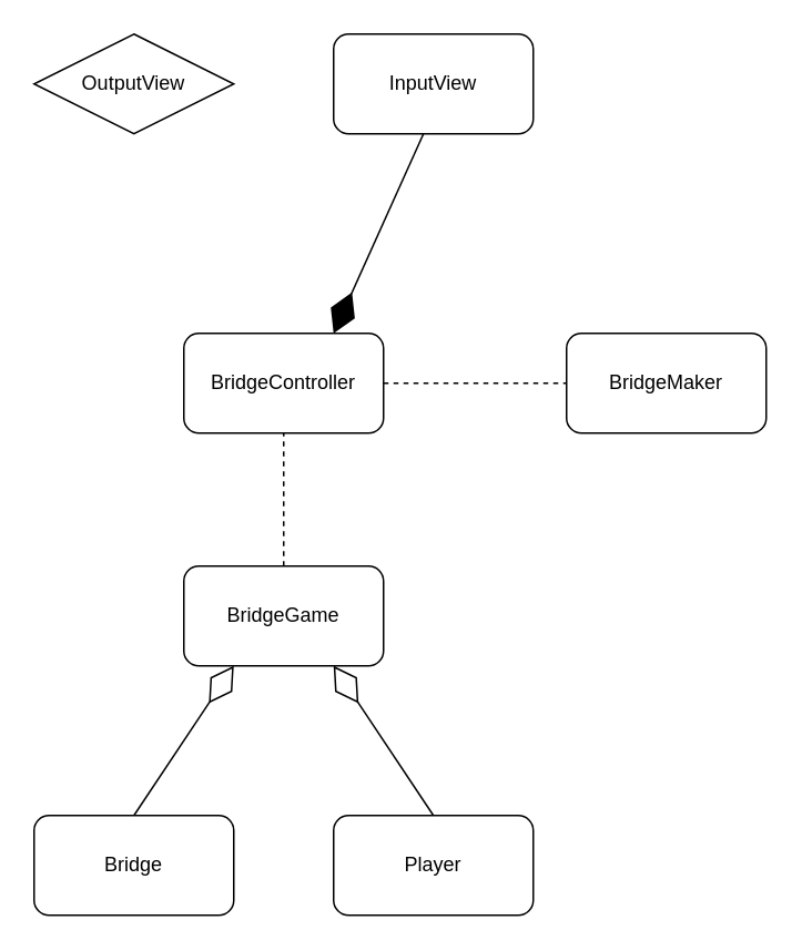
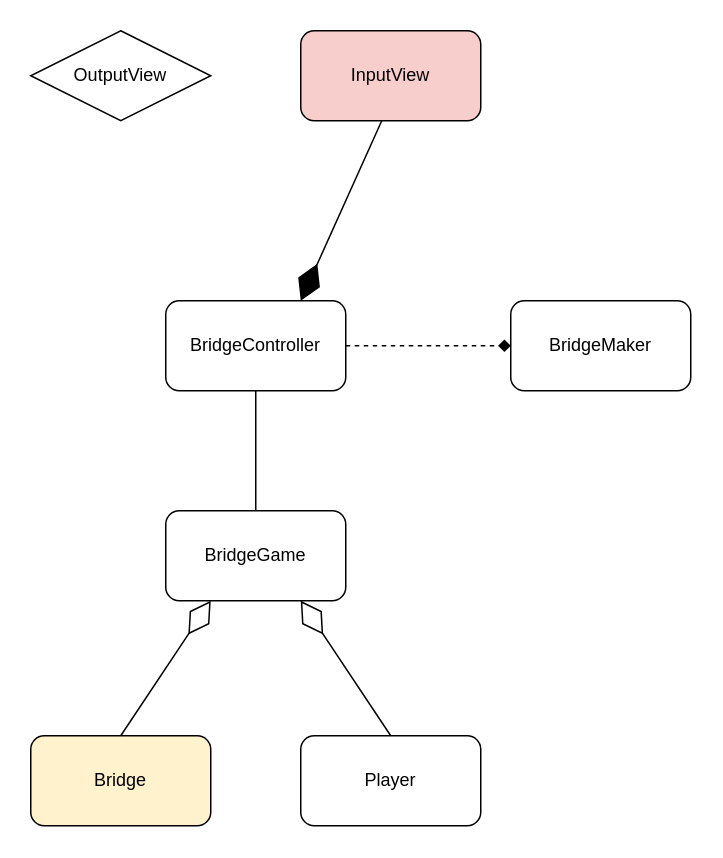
  <mxCell id="0" />
  <mxCell id="1" parent="0" />
  <mxCell id="2" value="BridgeController" style="rounded=1;whiteSpace=wrap;html=1;" vertex="1" parent="1"><mxGeometry x="110" y="200" width="120" height="60" as="geometry" /></mxCell>
- <mxCell id="3" value="InputView" style="rounded=1;whiteSpace=wrap;html=1;" vertex="1" parent="1"><mxGeometry x="200" y="20" width="120" height="60" as="geometry" /></mxCell>
+ <mxCell id="3" value="InputView" style="rounded=1;whiteSpace=wrap;html=1;fillColor=#f8cecc;" vertex="1" parent="1"><mxGeometry x="200" y="20" width="120" height="60" as="geometry" /></mxCell>
  <mxCell id="4" value="OutputView" style="rhombus;whiteSpace=wrap;html=1;" vertex="1" parent="1"><mxGeometry x="20" y="20" width="120" height="60" as="geometry" /></mxCell>
  <mxCell id="5" value="" style="endArrow=diamondThin;endFill=1;endSize=24;html=1;rounded=0;exitX=0.45;exitY=1;exitDx=0;exitDy=0;exitPerimeter=0;entryX=0.75;entryY=0;entryDx=0;entryDy=0;" edge="1" parent="1" source="3" target="2"><mxGeometry width="160" relative="1" as="geometry"><mxPoint x="380" y="250" as="sourcePoint" /><mxPoint x="540" y="250" as="targetPoint" /></mxGeometry></mxCell>
- <mxCell id="6" value="" style="endArrow=none;html=1;rounded=0;entryX=0;entryY=0.5;entryDx=0;entryDy=0;dashed=1;" edge="1" parent="1" source="2" target="7"><mxGeometry width="50" height="50" relative="1" as="geometry"><mxPoint x="430" y="270" as="sourcePoint" /><mxPoint x="360" y="230" as="targetPoint" /></mxGeometry></mxCell>
+ <mxCell id="6" value="" style="endArrow=diamond;html=1;rounded=0;entryX=0;entryY=0.5;entryDx=0;entryDy=0;dashed=1;" edge="1" parent="1" source="2" target="7"><mxGeometry width="50" height="50" relative="1" as="geometry"><mxPoint x="430" y="270" as="sourcePoint" /><mxPoint x="360" y="230" as="targetPoint" /></mxGeometry></mxCell>
  <mxCell id="7" value="BridgeMaker" style="rounded=1;whiteSpace=wrap;html=1;" vertex="1" parent="1"><mxGeometry x="340" y="200" width="120" height="60" as="geometry" /></mxCell>
  <mxCell id="8" value="BridgeGame" style="rounded=1;whiteSpace=wrap;html=1;" vertex="1" parent="1"><mxGeometry x="110" y="340" width="120" height="60" as="geometry" /></mxCell>
- <mxCell id="9" value="" style="endArrow=none;html=1;rounded=0;entryX=0.5;entryY=1;entryDx=0;entryDy=0;dashed=1;" edge="1" parent="1" source="8" target="2"><mxGeometry width="50" height="50" relative="1" as="geometry"><mxPoint x="430" y="370" as="sourcePoint" /><mxPoint x="480" y="320" as="targetPoint" /></mxGeometry></mxCell>
- <mxCell id="10" value="Bridge" style="rounded=1;whiteSpace=wrap;html=1;" vertex="1" parent="1"><mxGeometry x="20" y="490" width="120" height="60" as="geometry" /></mxCell>
+ <mxCell id="9" value="" style="endArrow=none;html=1;rounded=0;entryX=0.5;entryY=1;entryDx=0;entryDy=0;" edge="1" parent="1" source="8" target="2"><mxGeometry width="50" height="50" relative="1" as="geometry"><mxPoint x="430" y="370" as="sourcePoint" /><mxPoint x="480" y="320" as="targetPoint" /></mxGeometry></mxCell>
+ <mxCell id="10" value="Bridge" style="rounded=1;whiteSpace=wrap;html=1;fillColor=#fff2cc;" vertex="1" parent="1"><mxGeometry x="20" y="490" width="120" height="60" as="geometry" /></mxCell>
  <mxCell id="11" value="Player" style="rounded=1;whiteSpace=wrap;html=1;" vertex="1" parent="1"><mxGeometry x="200" y="490" width="120" height="60" as="geometry" /></mxCell>
  <mxCell id="12" value="" style="endArrow=diamondThin;endFill=0;endSize=24;html=1;rounded=0;exitX=0.5;exitY=0;exitDx=0;exitDy=0;entryX=0.75;entryY=1;entryDx=0;entryDy=0;" edge="1" parent="1" source="11" target="8"><mxGeometry width="160" relative="1" as="geometry"><mxPoint x="380" y="350" as="sourcePoint" /><mxPoint x="540" y="350" as="targetPoint" /></mxGeometry></mxCell>
  <mxCell id="13" value="" style="endArrow=diamondThin;endFill=0;endSize=24;html=1;rounded=0;exitX=0.5;exitY=0;exitDx=0;exitDy=0;entryX=0.75;entryY=1;entryDx=0;entryDy=0;" edge="1" parent="1" source="10"><mxGeometry width="160" relative="1" as="geometry"><mxPoint x="200" y="490" as="sourcePoint" /><mxPoint x="140" y="400" as="targetPoint" /></mxGeometry></mxCell>
